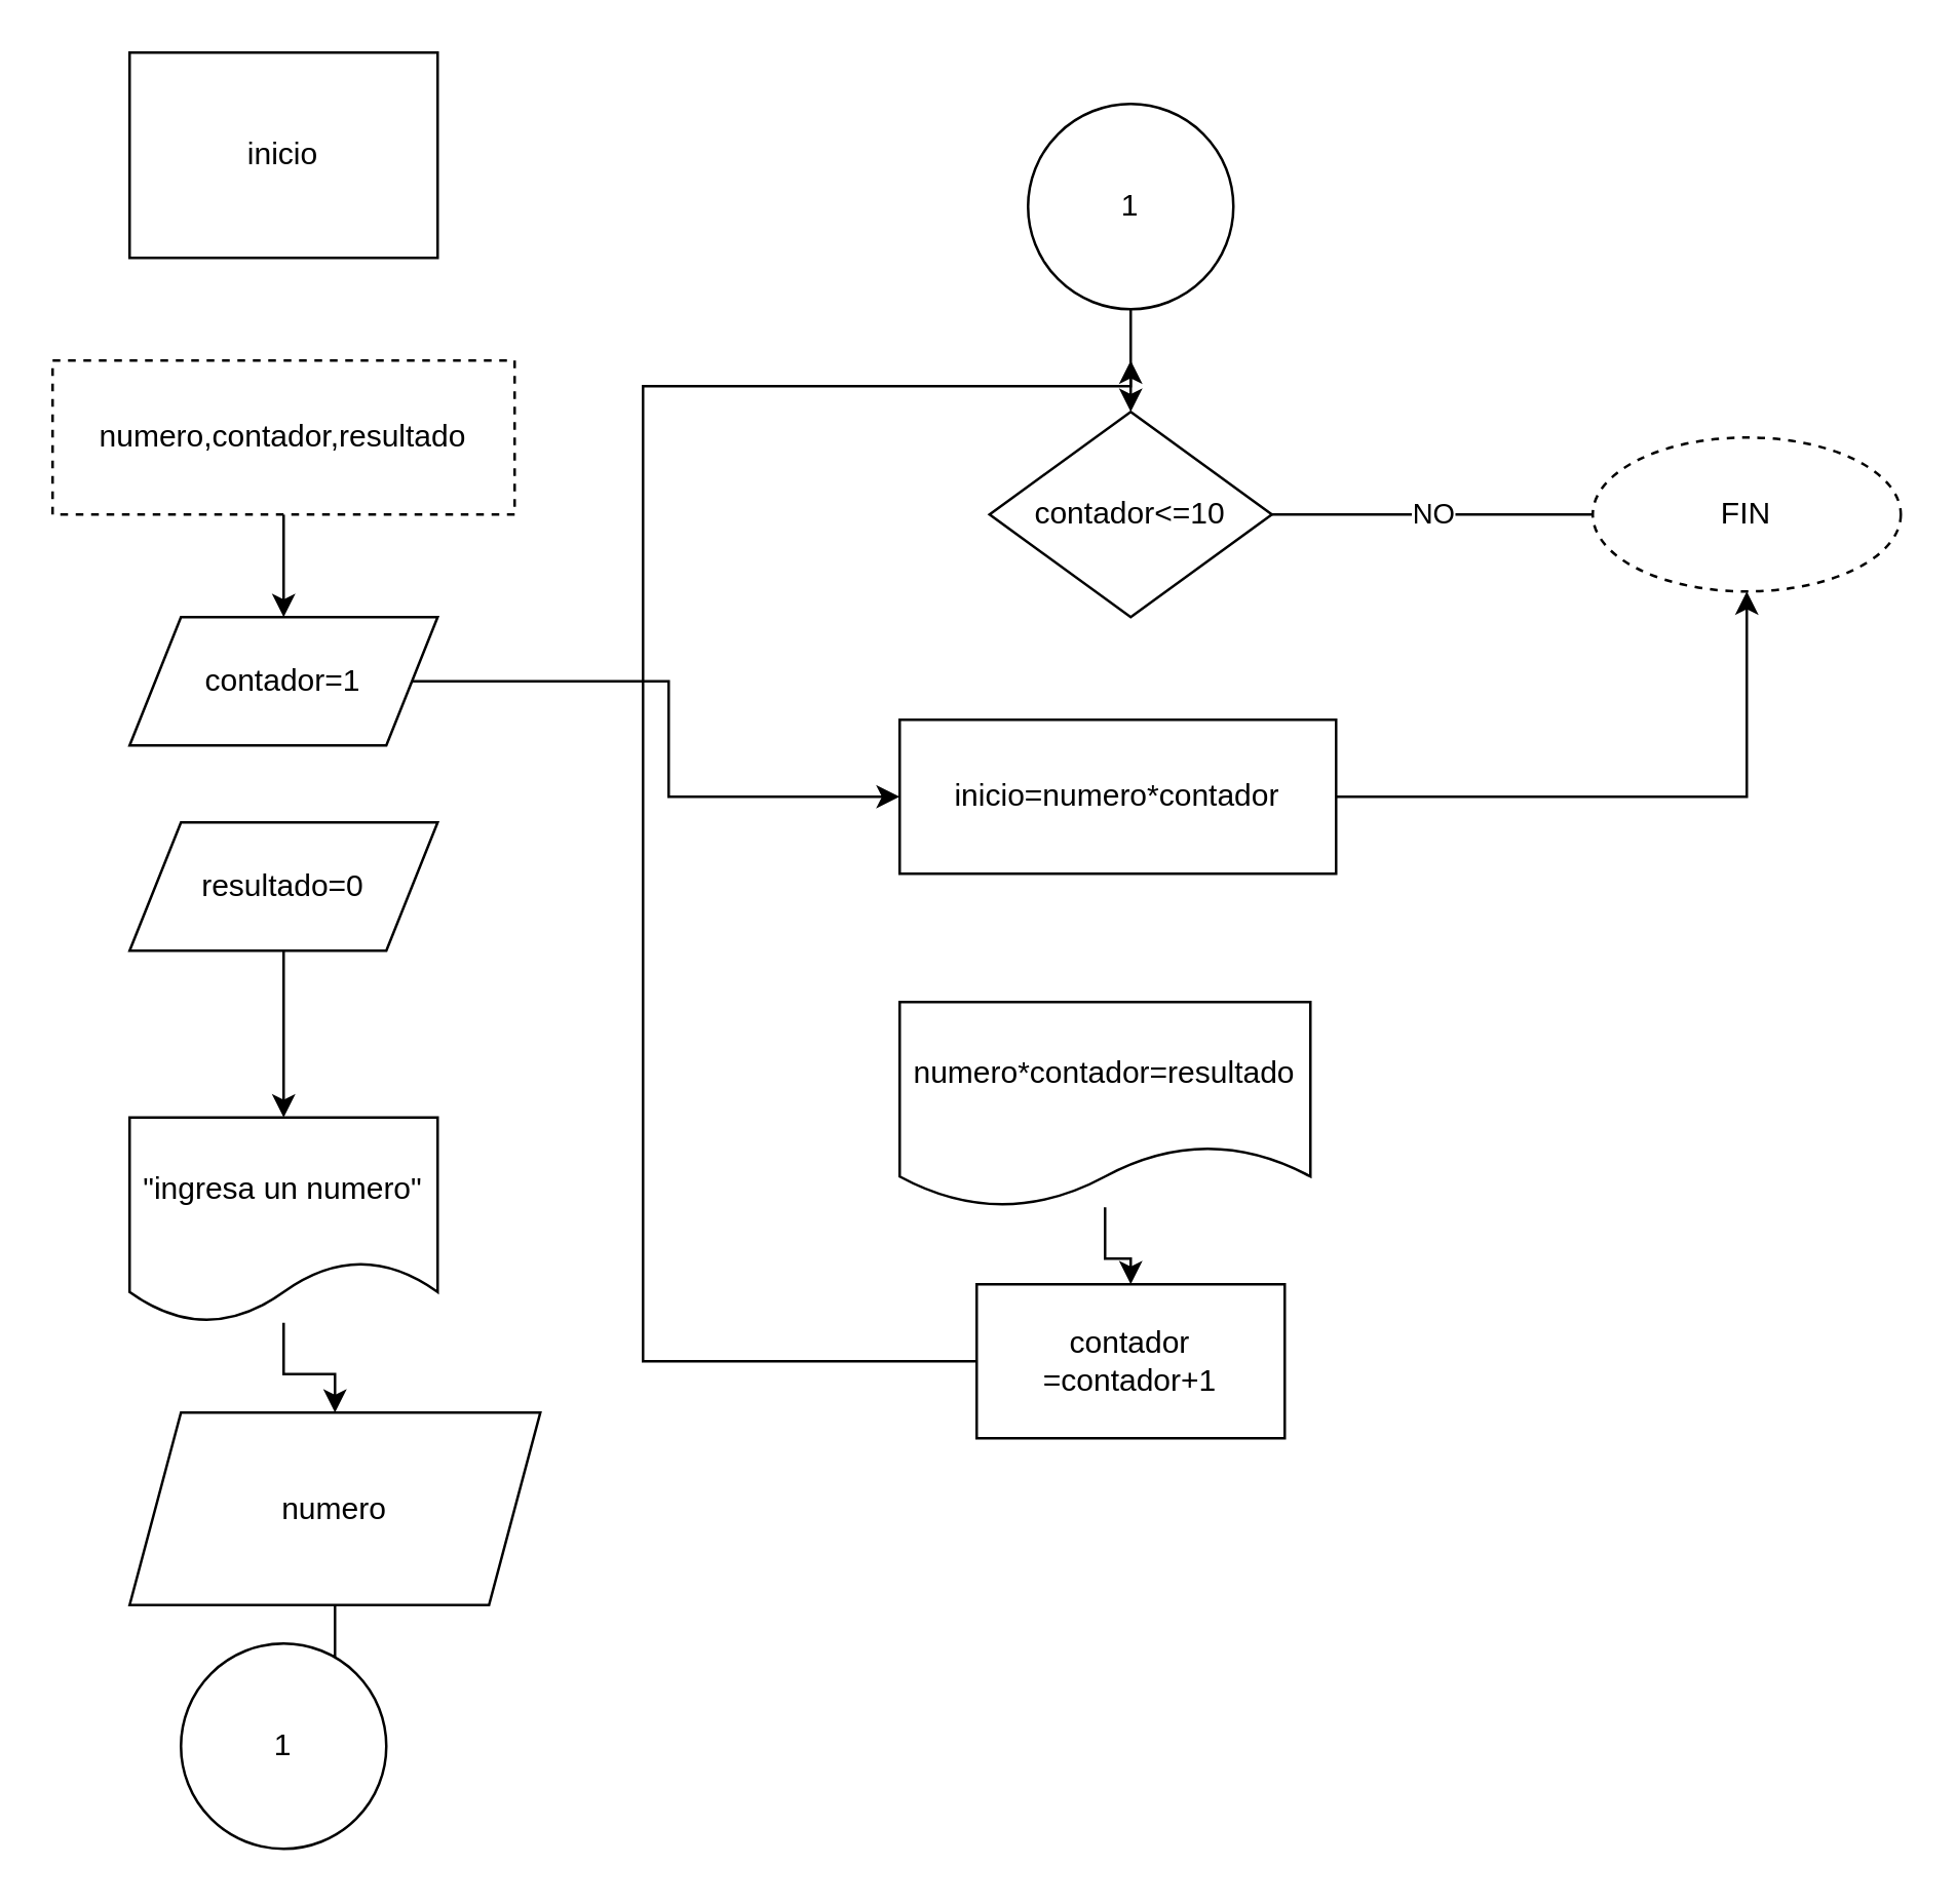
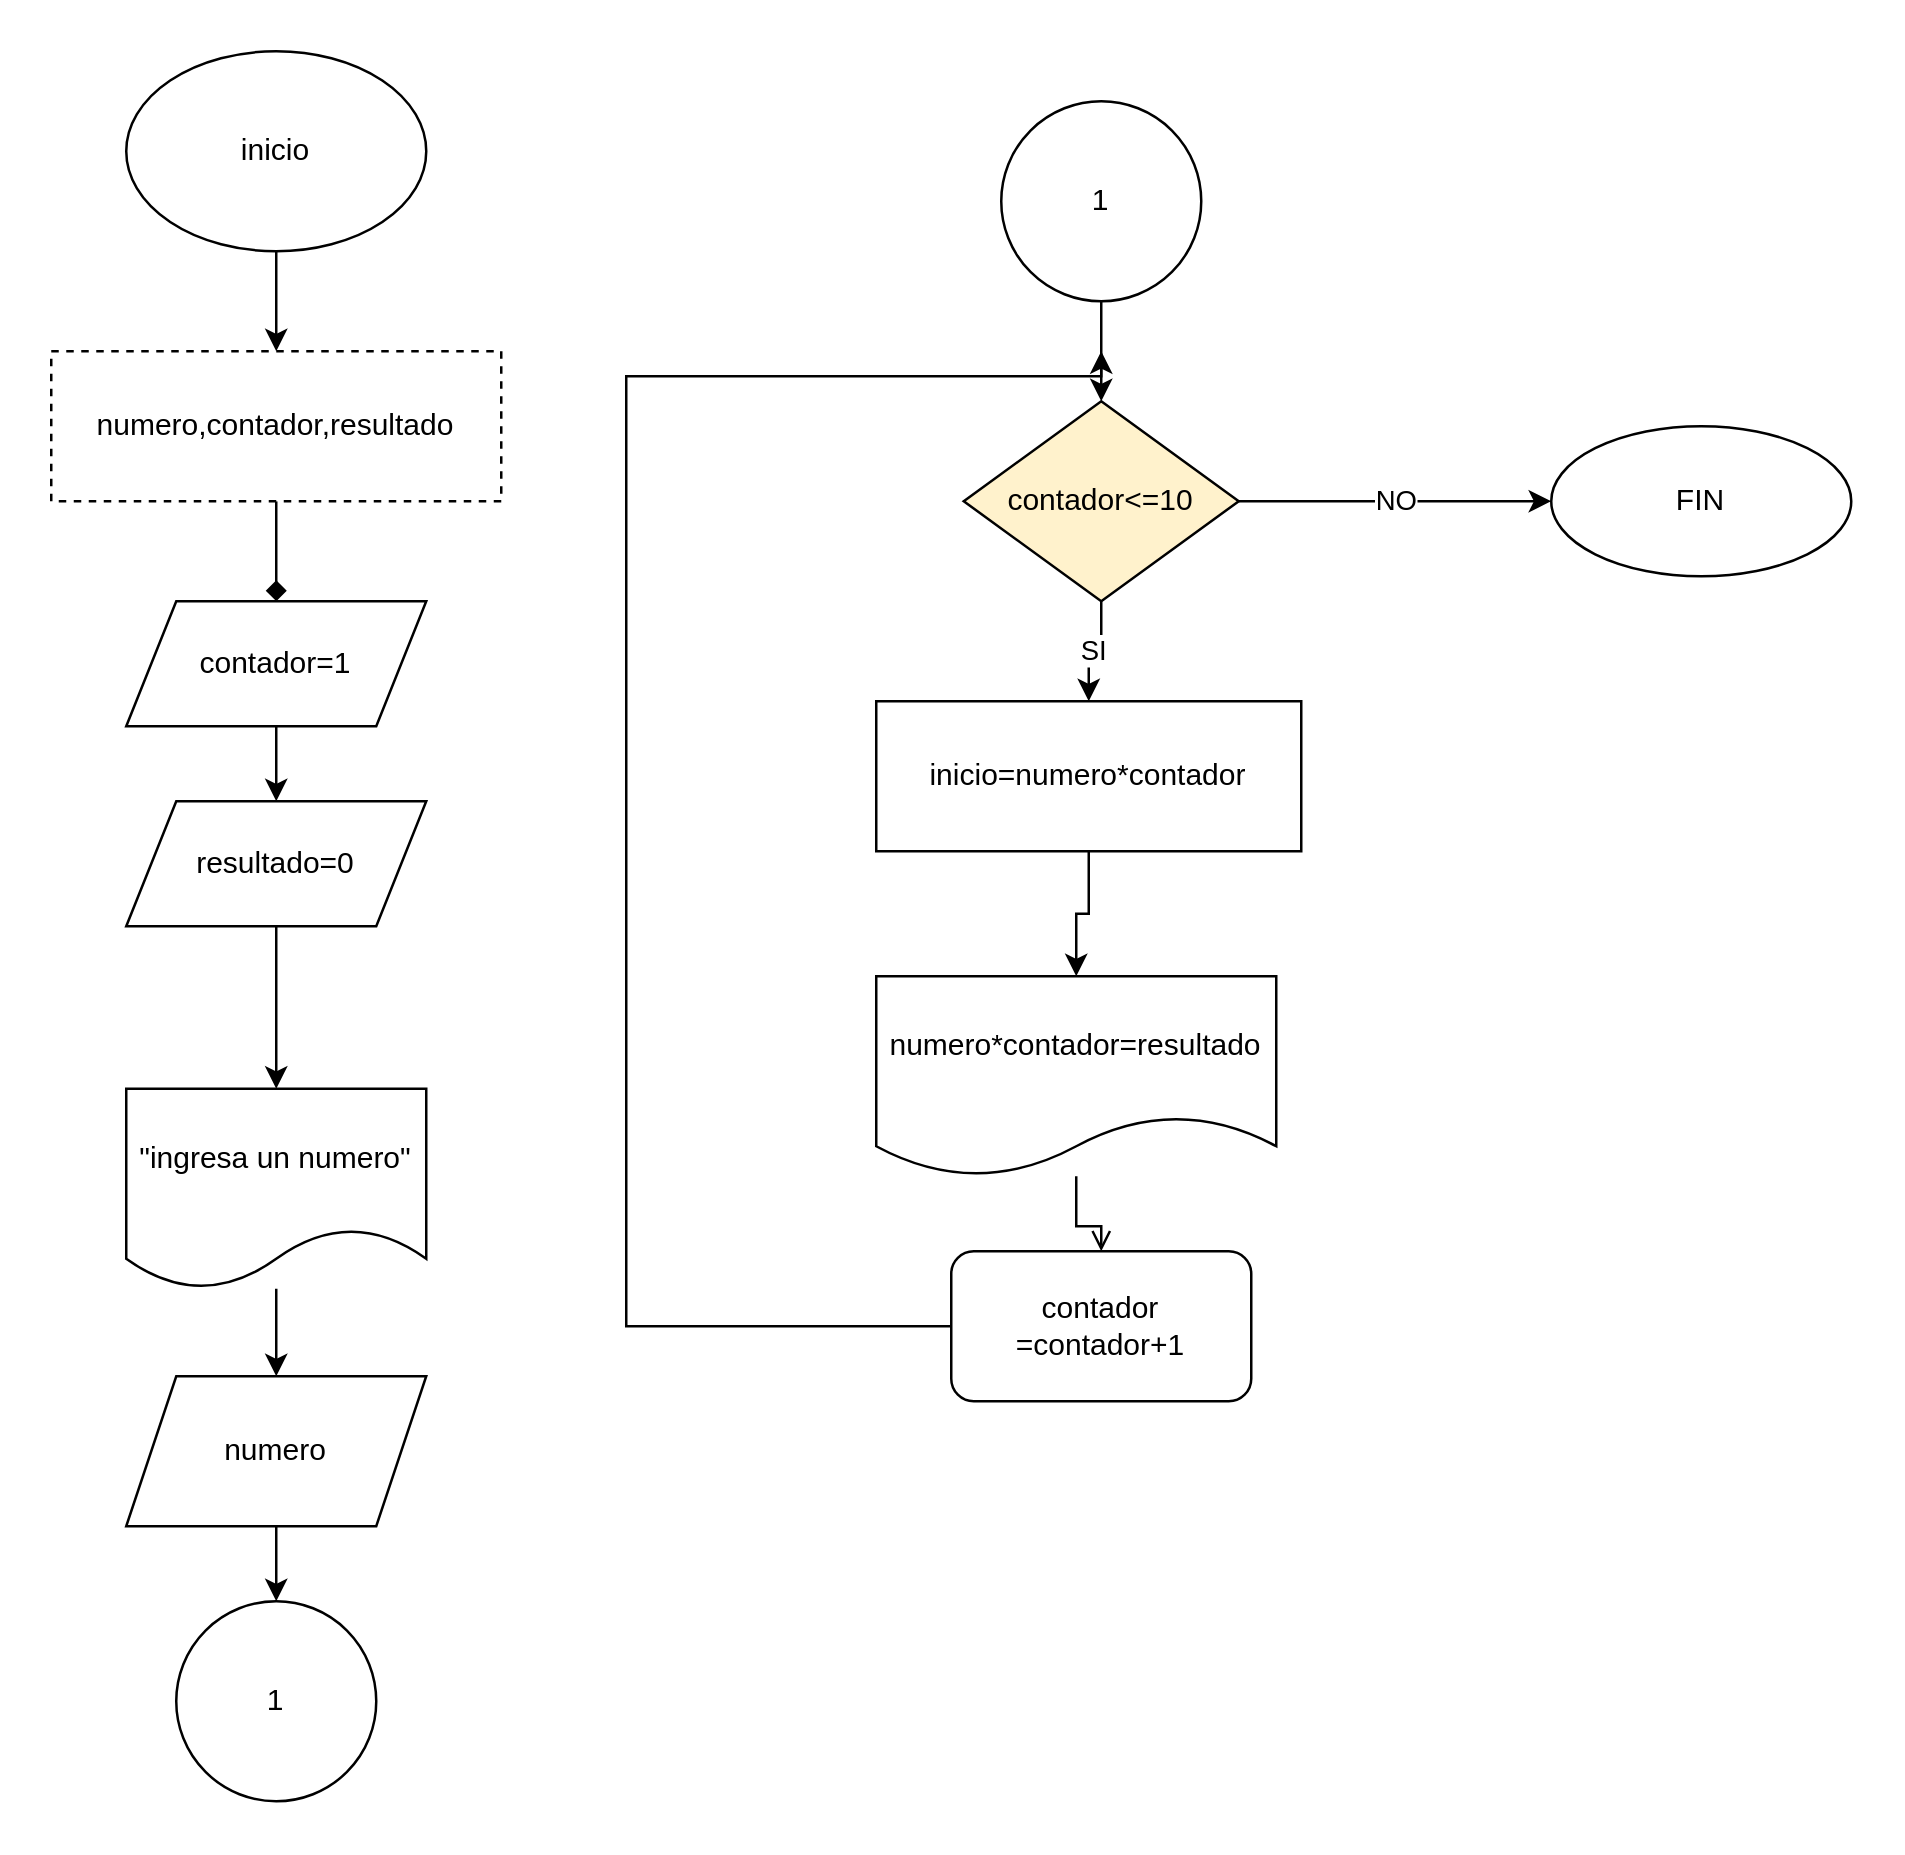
  <mxCell id="0" />
  <mxCell id="1" parent="0" />
- <mxCell id="3" value="inicio" style="whiteSpace=wrap;html=1;rounded=0;" vertex="1" parent="1"><mxGeometry x="50" y="20" width="120" height="80" as="geometry" /></mxCell>
- <mxCell id="4" value="" style="edgeStyle=orthogonalEdgeStyle;rounded=0;orthogonalLoop=1;jettySize=auto;html=1;" edge="1" parent="1" source="5" target="7"><mxGeometry relative="1" as="geometry" /></mxCell>
+ <mxCell id="2" value="" style="edgeStyle=orthogonalEdgeStyle;rounded=0;orthogonalLoop=1;jettySize=auto;html=1;" edge="1" parent="1" source="3" target="5"><mxGeometry relative="1" as="geometry" /></mxCell>
+ <mxCell id="3" value="inicio" style="ellipse;whiteSpace=wrap;html=1;" vertex="1" parent="1"><mxGeometry x="50" y="20" width="120" height="80" as="geometry" /></mxCell>
+ <mxCell id="4" value="" style="edgeStyle=orthogonalEdgeStyle;rounded=0;orthogonalLoop=1;jettySize=auto;html=1;endArrow=diamond;" edge="1" parent="1" source="5" target="7"><mxGeometry relative="1" as="geometry" /></mxCell>
  <mxCell id="5" value="numero,contador,resultado" style="whiteSpace=wrap;html=1;dashed=1;" vertex="1" parent="1"><mxGeometry x="20" y="140" width="180" height="60" as="geometry" /></mxCell>
- <mxCell id="6" value="" style="edgeStyle=orthogonalEdgeStyle;rounded=0;orthogonalLoop=1;jettySize=auto;html=1;" edge="1" parent="1" source="7" target="21"><mxGeometry relative="1" as="geometry" /></mxCell>
+ <mxCell id="6" value="" style="edgeStyle=orthogonalEdgeStyle;rounded=0;orthogonalLoop=1;jettySize=auto;html=1;" edge="1" parent="1" source="7" target="9"><mxGeometry relative="1" as="geometry" /></mxCell>
  <mxCell id="7" value="contador=1" style="shape=parallelogram;perimeter=parallelogramPerimeter;whiteSpace=wrap;html=1;fixedSize=1;" vertex="1" parent="1"><mxGeometry x="50" y="240" width="120" height="50" as="geometry" /></mxCell>
  <mxCell id="8" value="" style="edgeStyle=orthogonalEdgeStyle;rounded=0;orthogonalLoop=1;jettySize=auto;html=1;" edge="1" parent="1" source="9" target="11"><mxGeometry relative="1" as="geometry" /></mxCell>
  <mxCell id="9" value="resultado=0" style="shape=parallelogram;perimeter=parallelogramPerimeter;whiteSpace=wrap;html=1;fixedSize=1;" vertex="1" parent="1"><mxGeometry x="50" y="320" width="120" height="50" as="geometry" /></mxCell>
  <mxCell id="10" value="" style="edgeStyle=orthogonalEdgeStyle;rounded=0;orthogonalLoop=1;jettySize=auto;html=1;" edge="1" parent="1" source="11" target="13"><mxGeometry relative="1" as="geometry" /></mxCell>
  <mxCell id="11" value="&quot;ingresa un numero&quot;" style="shape=document;whiteSpace=wrap;html=1;boundedLbl=1;" vertex="1" parent="1"><mxGeometry x="50" y="435" width="120" height="80" as="geometry" /></mxCell>
  <mxCell id="12" value="" style="edgeStyle=orthogonalEdgeStyle;rounded=0;orthogonalLoop=1;jettySize=auto;html=1;" edge="1" parent="1" source="13" target="14"><mxGeometry relative="1" as="geometry" /></mxCell>
- <mxCell id="13" value="numero" style="shape=parallelogram;perimeter=parallelogramPerimeter;whiteSpace=wrap;html=1;fixedSize=1;" vertex="1" parent="1"><mxGeometry x="50" y="550" width="160" height="75" as="geometry" /></mxCell>
+ <mxCell id="13" value="numero" style="shape=parallelogram;perimeter=parallelogramPerimeter;whiteSpace=wrap;html=1;fixedSize=1;" vertex="1" parent="1"><mxGeometry x="50" y="550" width="120" height="60" as="geometry" /></mxCell>
  <mxCell id="14" value="1" style="ellipse;whiteSpace=wrap;html=1;aspect=fixed;" vertex="1" parent="1"><mxGeometry x="70" y="640" width="80" height="80" as="geometry" /></mxCell>
  <mxCell id="15" value="" style="edgeStyle=orthogonalEdgeStyle;rounded=0;orthogonalLoop=1;jettySize=auto;html=1;" edge="1" parent="1" source="16" target="19"><mxGeometry relative="1" as="geometry" /></mxCell>
  <mxCell id="16" value="1" style="ellipse;whiteSpace=wrap;html=1;aspect=fixed;" vertex="1" parent="1"><mxGeometry x="400" y="40" width="80" height="80" as="geometry" /></mxCell>
- <mxCell id="18" value="NO" style="edgeStyle=orthogonalEdgeStyle;rounded=0;orthogonalLoop=1;jettySize=auto;html=1;endArrow=none;" edge="1" parent="1" source="19" target="24"><mxGeometry relative="1" as="geometry" /></mxCell>
- <mxCell id="19" value="contador&amp;lt;=10" style="rhombus;whiteSpace=wrap;html=1;" vertex="1" parent="1"><mxGeometry x="385" y="160" width="110" height="80" as="geometry" /></mxCell>
- <mxCell id="20" value="" style="edgeStyle=orthogonalEdgeStyle;rounded=0;orthogonalLoop=1;jettySize=auto;html=1;" edge="1" parent="1" source="21" target="24"><mxGeometry relative="1" as="geometry" /></mxCell>
+ <mxCell id="17" value="SI" style="edgeStyle=orthogonalEdgeStyle;rounded=0;orthogonalLoop=1;jettySize=auto;html=1;" edge="1" parent="1" source="19" target="21"><mxGeometry relative="1" as="geometry" /></mxCell>
+ <mxCell id="18" value="NO" style="edgeStyle=orthogonalEdgeStyle;rounded=0;orthogonalLoop=1;jettySize=auto;html=1;" edge="1" parent="1" source="19" target="24"><mxGeometry relative="1" as="geometry" /></mxCell>
+ <mxCell id="19" value="contador&amp;lt;=10" style="rhombus;whiteSpace=wrap;html=1;fillColor=#fff2cc;" vertex="1" parent="1"><mxGeometry x="385" y="160" width="110" height="80" as="geometry" /></mxCell>
+ <mxCell id="20" value="" style="edgeStyle=orthogonalEdgeStyle;rounded=0;orthogonalLoop=1;jettySize=auto;html=1;" edge="1" parent="1" source="21" target="23"><mxGeometry relative="1" as="geometry" /></mxCell>
  <mxCell id="21" value="inicio=numero*contador" style="whiteSpace=wrap;html=1;" vertex="1" parent="1"><mxGeometry x="350" y="280" width="170" height="60" as="geometry" /></mxCell>
- <mxCell id="22" value="" style="edgeStyle=orthogonalEdgeStyle;rounded=0;orthogonalLoop=1;jettySize=auto;html=1;" edge="1" parent="1" source="23" target="26"><mxGeometry relative="1" as="geometry" /></mxCell>
+ <mxCell id="22" value="" style="edgeStyle=orthogonalEdgeStyle;rounded=0;orthogonalLoop=1;jettySize=auto;html=1;endArrow=open;" edge="1" parent="1" source="23" target="26"><mxGeometry relative="1" as="geometry" /></mxCell>
  <mxCell id="23" value="numero*contador=resultado" style="shape=document;whiteSpace=wrap;html=1;boundedLbl=1;" vertex="1" parent="1"><mxGeometry x="350" y="390" width="160" height="80" as="geometry" /></mxCell>
- <mxCell id="24" value="FIN" style="ellipse;whiteSpace=wrap;html=1;dashed=1;" vertex="1" parent="1"><mxGeometry x="620" y="170" width="120" height="60" as="geometry" /></mxCell>
+ <mxCell id="24" value="FIN" style="ellipse;whiteSpace=wrap;html=1;" vertex="1" parent="1"><mxGeometry x="620" y="170" width="120" height="60" as="geometry" /></mxCell>
  <mxCell id="25" style="edgeStyle=orthogonalEdgeStyle;rounded=0;orthogonalLoop=1;jettySize=auto;html=1;" edge="1" parent="1" source="26"><mxGeometry relative="1" as="geometry"><mxPoint x="440" y="140" as="targetPoint" /><Array as="points"><mxPoint x="250" y="530" /><mxPoint x="250" y="150" /><mxPoint x="440" y="150" /></Array></mxGeometry></mxCell>
- <mxCell id="26" value="contador&lt;br&gt;=contador+1" style="rounded=0;whiteSpace=wrap;html=1;" vertex="1" parent="1"><mxGeometry x="380" y="500" width="120" height="60" as="geometry" /></mxCell>
+ <mxCell id="26" value="contador&lt;br&gt;=contador+1" style="whiteSpace=wrap;html=1;rounded=1;" vertex="1" parent="1"><mxGeometry x="380" y="500" width="120" height="60" as="geometry" /></mxCell>
